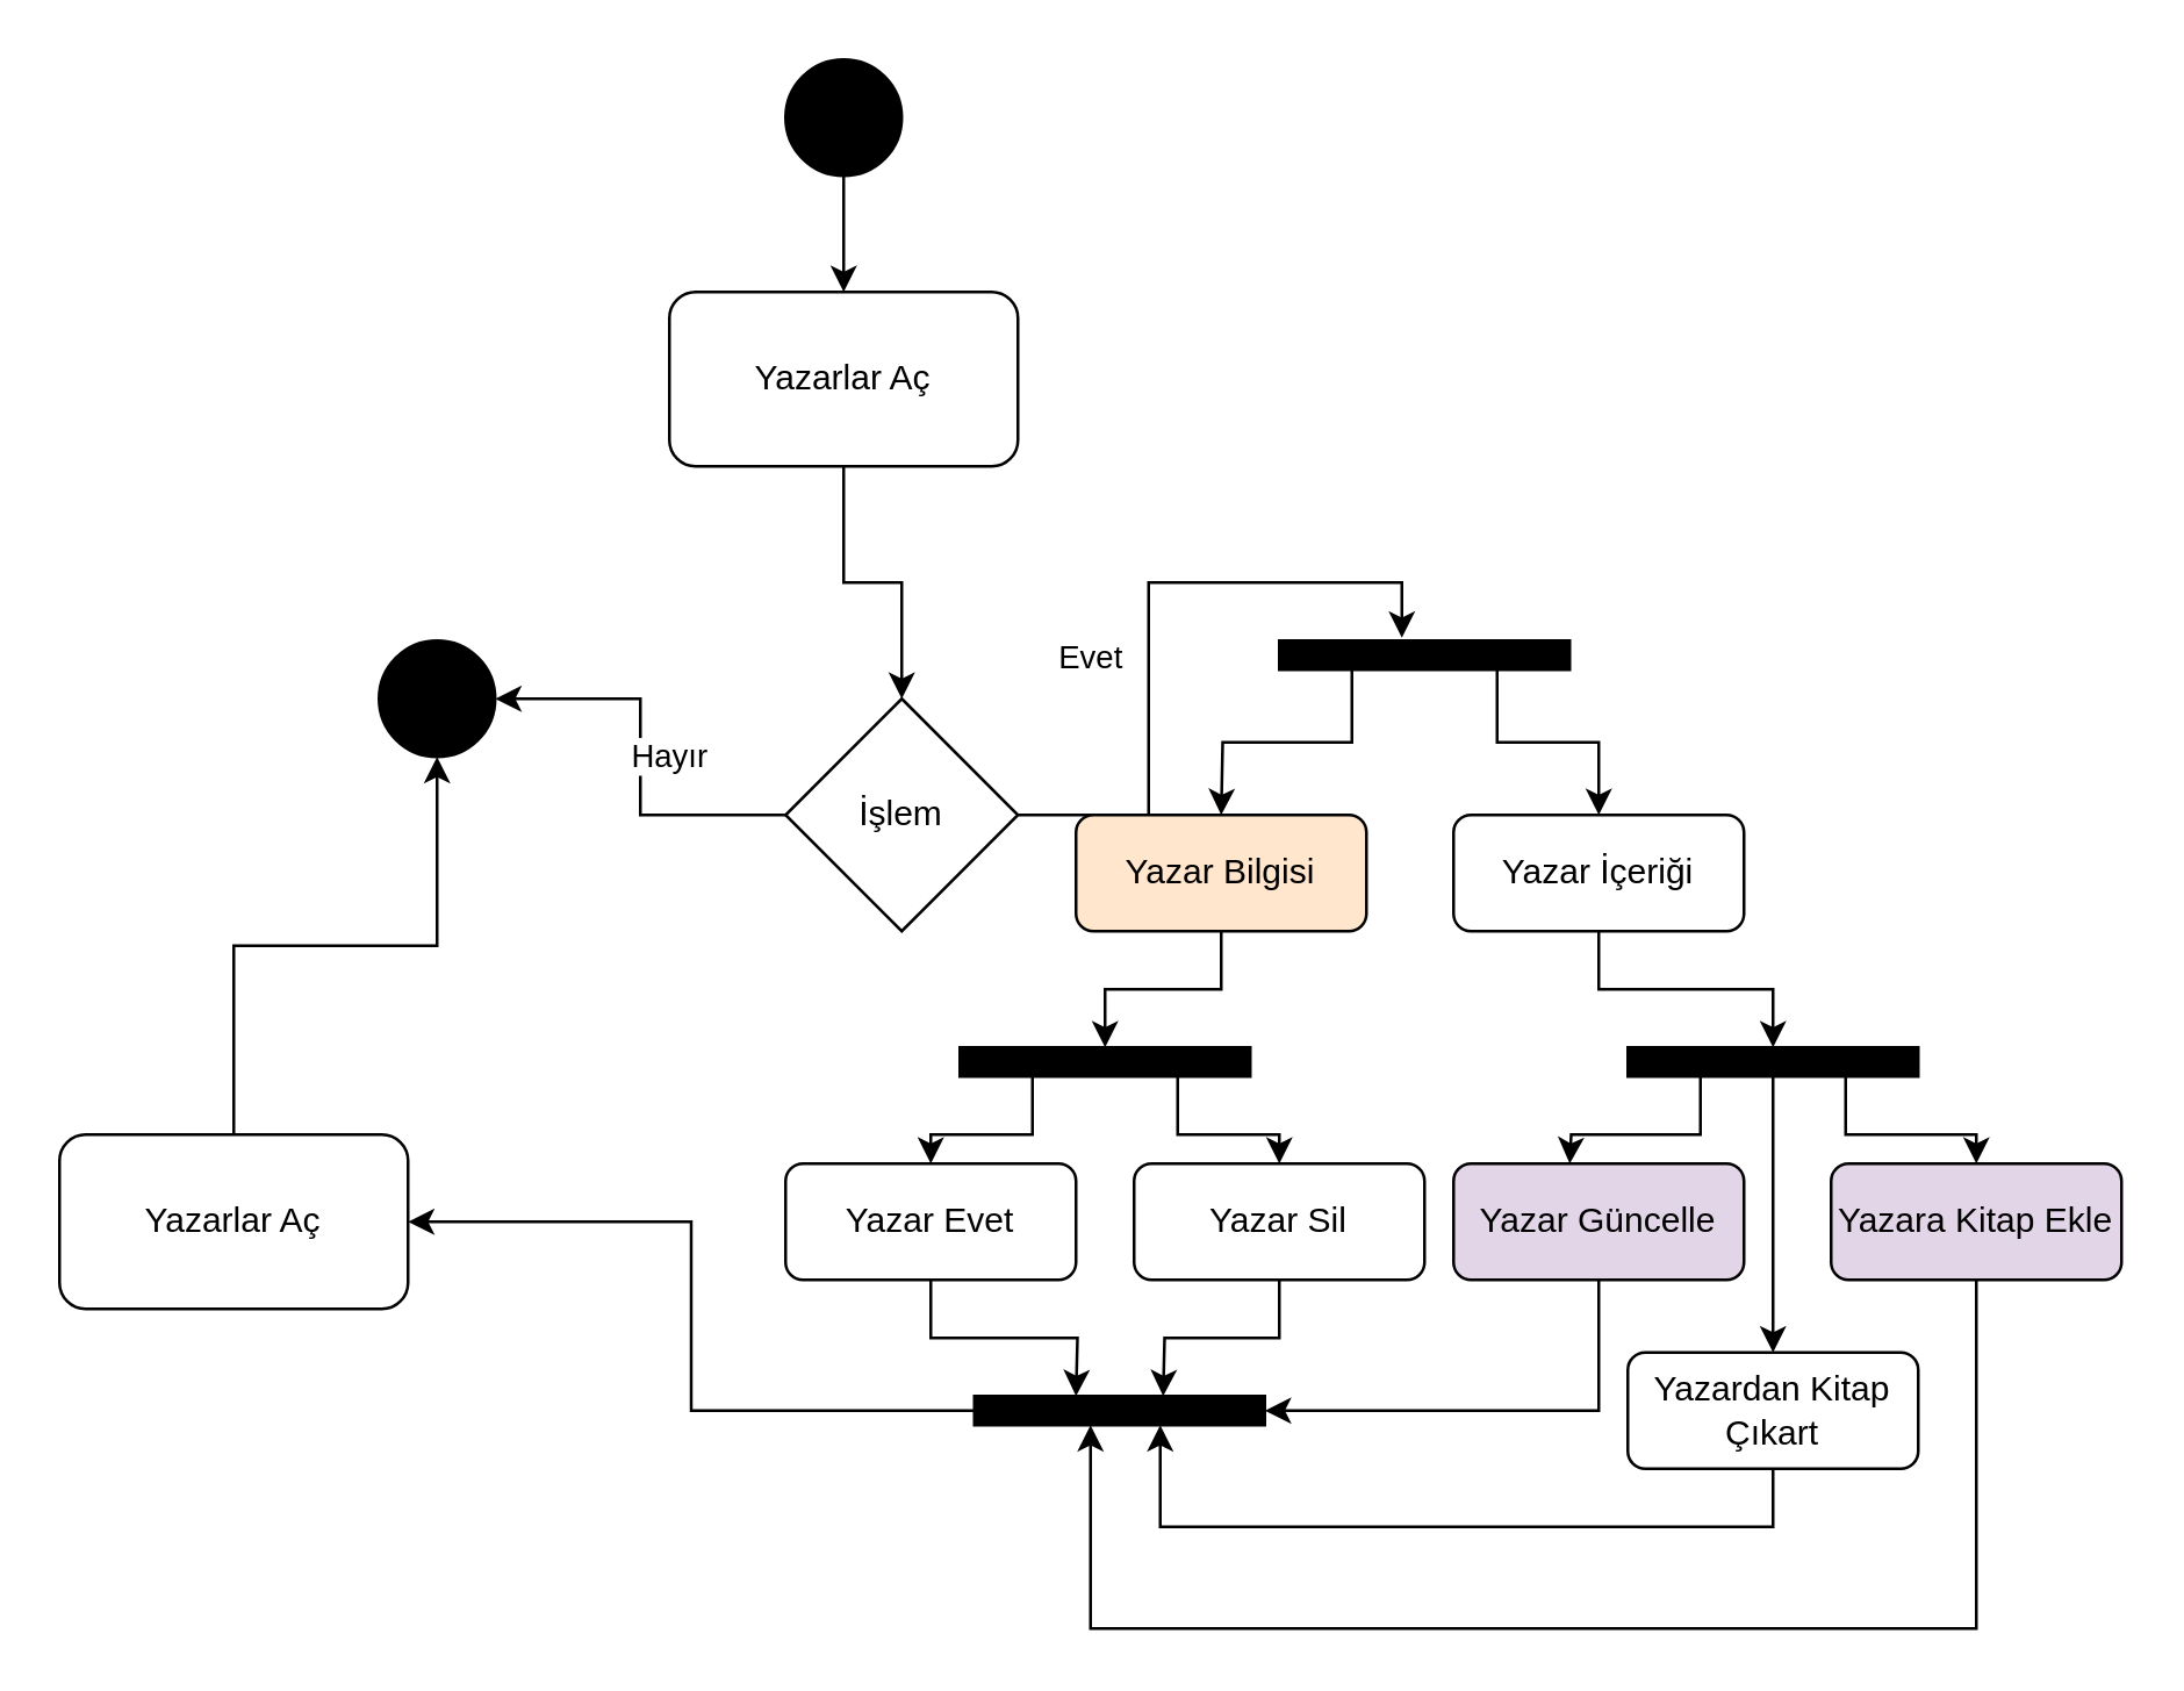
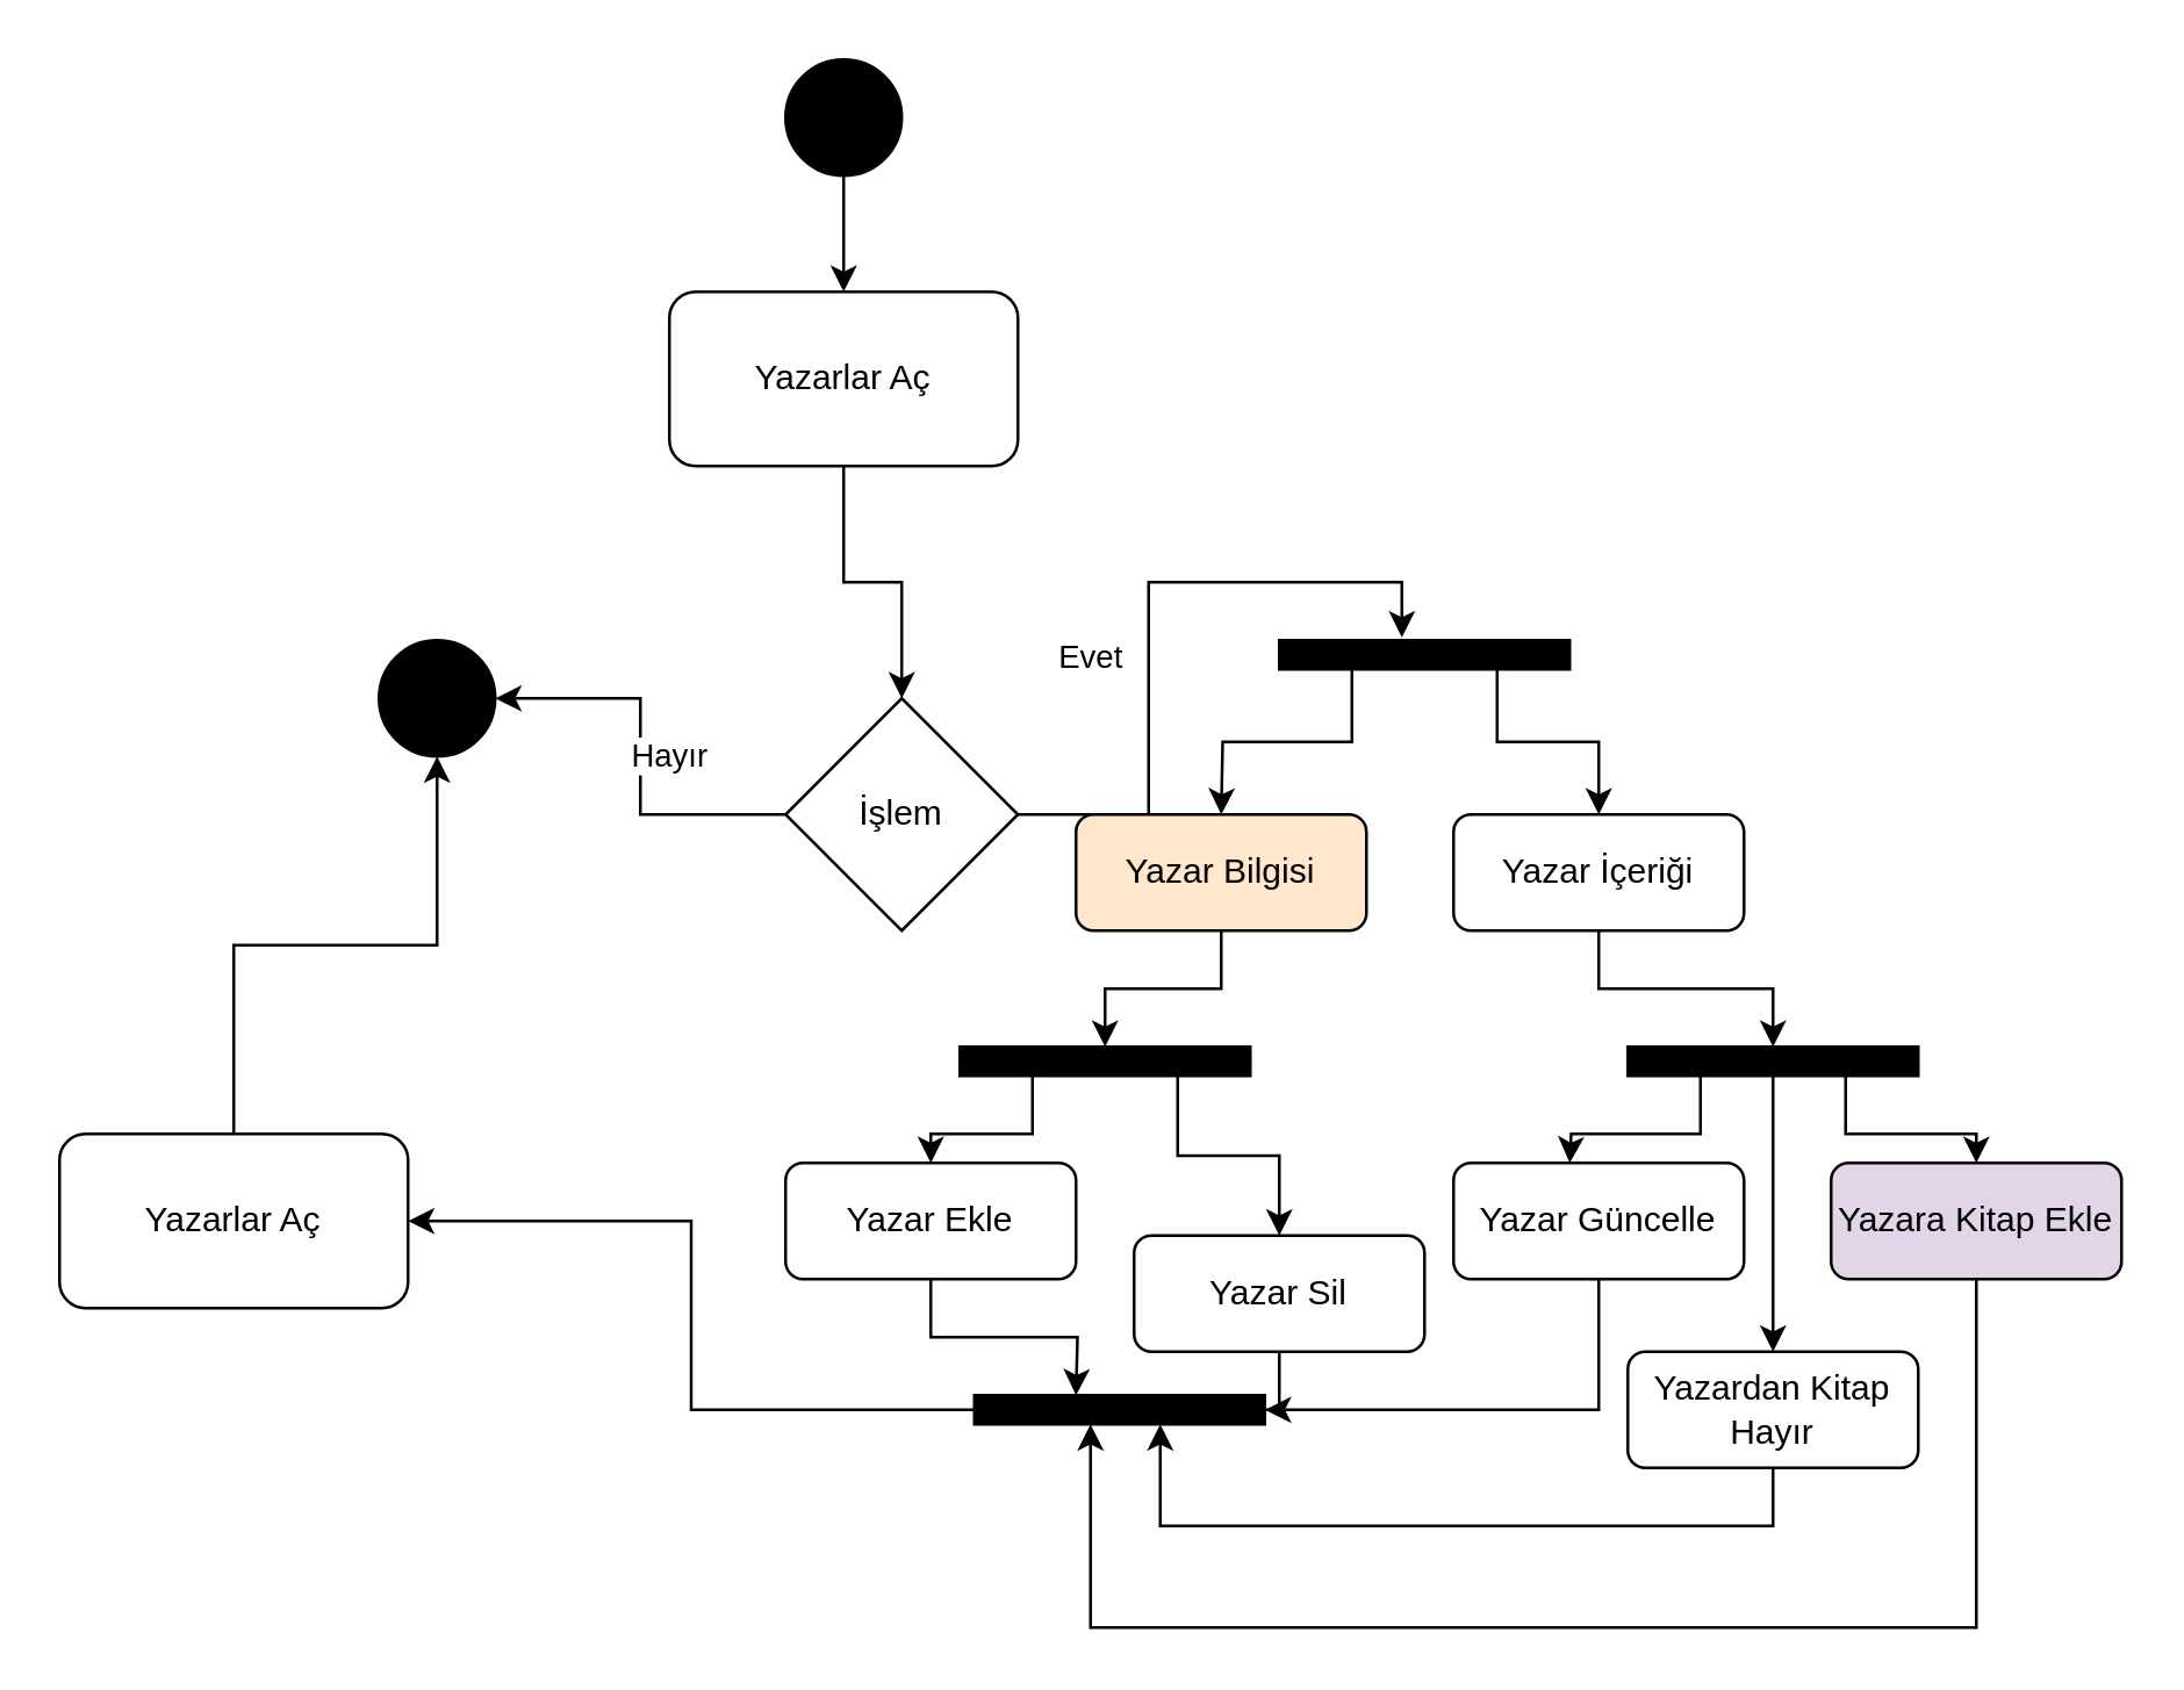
  <mxCell id="0" />
  <mxCell id="1" parent="0" />
  <mxCell id="2" style="edgeStyle=orthogonalEdgeStyle;rounded=0;orthogonalLoop=1;jettySize=auto;html=1;exitX=0.5;exitY=1;exitDx=0;exitDy=0;entryX=0.5;entryY=0;entryDx=0;entryDy=0;strokeColor=#000000;" edge="1" parent="1" source="3" target="5"><mxGeometry relative="1" as="geometry" /></mxCell>
  <mxCell id="3" value="" style="ellipse;whiteSpace=wrap;html=1;rounded=0;shadow=0;comic=0;labelBackgroundColor=none;strokeWidth=1;fillColor=#000000;fontFamily=Verdana;fontSize=12;align=center;" parent="1" vertex="1"><mxGeometry x="270" y="20" width="40" height="40" as="geometry" /></mxCell>
  <mxCell id="4" style="edgeStyle=orthogonalEdgeStyle;rounded=0;orthogonalLoop=1;jettySize=auto;html=1;exitX=0.5;exitY=1;exitDx=0;exitDy=0;strokeColor=#000000;" edge="1" parent="1" source="5" target="8"><mxGeometry relative="1" as="geometry" /></mxCell>
  <mxCell id="5" value="Yazarlar Aç" style="rounded=1;whiteSpace=wrap;html=1;" vertex="1" parent="1"><mxGeometry x="230" y="100" width="120" height="60" as="geometry" /></mxCell>
  <mxCell id="6" value="Evet" style="edgeStyle=orthogonalEdgeStyle;rounded=0;orthogonalLoop=1;jettySize=auto;html=1;exitX=1;exitY=0.5;exitDx=0;exitDy=0;strokeColor=#000000;entryX=0.422;entryY=-0.1;entryDx=0;entryDy=0;entryPerimeter=0;" edge="1" parent="1" source="8" target="11"><mxGeometry x="-0.143" y="20" relative="1" as="geometry"><mxPoint x="430" y="240" as="targetPoint" /><mxPoint as="offset" /></mxGeometry></mxCell>
  <mxCell id="7" value="Hayır" style="edgeStyle=orthogonalEdgeStyle;rounded=0;orthogonalLoop=1;jettySize=auto;html=1;exitX=0;exitY=0.5;exitDx=0;exitDy=0;strokeColor=#000000;entryX=1;entryY=0.5;entryDx=0;entryDy=0;" edge="1" parent="1" source="8" target="12"><mxGeometry y="-10" relative="1" as="geometry"><mxPoint x="190" y="240" as="targetPoint" /><mxPoint as="offset" /></mxGeometry></mxCell>
  <mxCell id="8" value="İşlem" style="rhombus;whiteSpace=wrap;html=1;" vertex="1" parent="1"><mxGeometry x="270" y="240" width="80" height="80" as="geometry" /></mxCell>
  <mxCell id="9" style="edgeStyle=orthogonalEdgeStyle;rounded=0;orthogonalLoop=1;jettySize=auto;html=1;exitX=0.25;exitY=1;exitDx=0;exitDy=0;strokeColor=#000000;" edge="1" parent="1" source="11"><mxGeometry relative="1" as="geometry"><mxPoint x="420" y="280" as="targetPoint" /></mxGeometry></mxCell>
  <mxCell id="10" style="edgeStyle=orthogonalEdgeStyle;rounded=0;orthogonalLoop=1;jettySize=auto;html=1;exitX=0.75;exitY=1;exitDx=0;exitDy=0;entryX=0.5;entryY=0;entryDx=0;entryDy=0;strokeColor=#000000;" edge="1" parent="1" source="11" target="16"><mxGeometry relative="1" as="geometry" /></mxCell>
  <mxCell id="11" value="" style="whiteSpace=wrap;html=1;rounded=0;shadow=0;comic=0;labelBackgroundColor=none;strokeWidth=1;fontFamily=Verdana;fontSize=12;align=center;rotation=0;fillColor=#000000;" vertex="1" parent="1"><mxGeometry x="440" y="220" width="100" height="10" as="geometry" /></mxCell>
  <mxCell id="12" value="" style="ellipse;whiteSpace=wrap;html=1;rounded=0;shadow=0;comic=0;labelBackgroundColor=none;strokeWidth=1;fillColor=#000000;fontFamily=Verdana;fontSize=12;align=center;" vertex="1" parent="1"><mxGeometry x="130" y="220" width="40" height="40" as="geometry" /></mxCell>
  <mxCell id="13" style="edgeStyle=orthogonalEdgeStyle;rounded=0;orthogonalLoop=1;jettySize=auto;html=1;exitX=0.5;exitY=1;exitDx=0;exitDy=0;entryX=0.5;entryY=0;entryDx=0;entryDy=0;strokeColor=#000000;" edge="1" parent="1" source="14" target="19"><mxGeometry relative="1" as="geometry" /></mxCell>
  <mxCell id="14" value="Yazar Bilgisi" style="rounded=1;whiteSpace=wrap;html=1;fillColor=#ffe6cc;" vertex="1" parent="1"><mxGeometry x="370" y="280" width="100" height="40" as="geometry" /></mxCell>
  <mxCell id="15" style="edgeStyle=orthogonalEdgeStyle;rounded=0;orthogonalLoop=1;jettySize=auto;html=1;exitX=0.5;exitY=1;exitDx=0;exitDy=0;entryX=0.5;entryY=0;entryDx=0;entryDy=0;strokeColor=#000000;" edge="1" parent="1" source="16" target="31"><mxGeometry relative="1" as="geometry" /></mxCell>
  <mxCell id="16" value="Yazar İçeriği" style="rounded=1;whiteSpace=wrap;html=1;" vertex="1" parent="1"><mxGeometry x="500" y="280" width="100" height="40" as="geometry" /></mxCell>
  <mxCell id="17" style="edgeStyle=orthogonalEdgeStyle;rounded=0;orthogonalLoop=1;jettySize=auto;html=1;exitX=0.25;exitY=1;exitDx=0;exitDy=0;strokeColor=#000000;entryX=0.5;entryY=0;entryDx=0;entryDy=0;" edge="1" parent="1" source="19" target="21"><mxGeometry relative="1" as="geometry"><mxPoint x="330" y="420" as="targetPoint" /></mxGeometry></mxCell>
  <mxCell id="18" style="edgeStyle=orthogonalEdgeStyle;rounded=0;orthogonalLoop=1;jettySize=auto;html=1;exitX=0.75;exitY=1;exitDx=0;exitDy=0;entryX=0.5;entryY=0;entryDx=0;entryDy=0;strokeColor=#000000;" edge="1" parent="1" source="19" target="23"><mxGeometry relative="1" as="geometry" /></mxCell>
  <mxCell id="19" value="" style="whiteSpace=wrap;html=1;rounded=0;shadow=0;comic=0;labelBackgroundColor=none;strokeWidth=1;fontFamily=Verdana;fontSize=12;align=center;rotation=0;fillColor=#000000;" vertex="1" parent="1"><mxGeometry x="330" y="360" width="100" height="10" as="geometry" /></mxCell>
  <mxCell id="20" style="edgeStyle=orthogonalEdgeStyle;rounded=0;orthogonalLoop=1;jettySize=auto;html=1;exitX=0.5;exitY=1;exitDx=0;exitDy=0;strokeColor=#000000;" edge="1" parent="1" source="21"><mxGeometry relative="1" as="geometry"><mxPoint x="370" y="480" as="targetPoint" /></mxGeometry></mxCell>
- <mxCell id="21" value="Yazar Evet" style="rounded=1;whiteSpace=wrap;html=1;" vertex="1" parent="1"><mxGeometry x="270" y="400" width="100" height="40" as="geometry" /></mxCell>
+ <mxCell id="21" value="Yazar Ekle" style="rounded=1;whiteSpace=wrap;html=1;" vertex="1" parent="1"><mxGeometry x="270" y="400" width="100" height="40" as="geometry" /></mxCell>
  <mxCell id="22" style="edgeStyle=orthogonalEdgeStyle;rounded=0;orthogonalLoop=1;jettySize=auto;html=1;exitX=0.5;exitY=1;exitDx=0;exitDy=0;strokeColor=#000000;" edge="1" parent="1" source="23"><mxGeometry relative="1" as="geometry"><mxPoint x="400" y="480" as="targetPoint" /></mxGeometry></mxCell>
- <mxCell id="23" value="Yazar Sil" style="rounded=1;whiteSpace=wrap;html=1;" vertex="1" parent="1"><mxGeometry x="390" y="400" width="100" height="40" as="geometry" /></mxCell>
+ <mxCell id="23" value="Yazar Sil" style="rounded=1;whiteSpace=wrap;html=1;" vertex="1" parent="1"><mxGeometry x="390" y="425" width="100" height="40" as="geometry" /></mxCell>
  <mxCell id="24" style="edgeStyle=orthogonalEdgeStyle;rounded=0;orthogonalLoop=1;jettySize=auto;html=1;strokeColor=#000000;entryX=1;entryY=0.5;entryDx=0;entryDy=0;" edge="1" parent="1" source="25" target="27"><mxGeometry relative="1" as="geometry"><mxPoint x="170" y="420" as="targetPoint" /></mxGeometry></mxCell>
  <mxCell id="25" value="" style="whiteSpace=wrap;html=1;rounded=0;shadow=0;comic=0;labelBackgroundColor=none;strokeWidth=1;fontFamily=Verdana;fontSize=12;align=center;rotation=0;fillColor=#000000;" vertex="1" parent="1"><mxGeometry x="335" y="480" width="100" height="10" as="geometry" /></mxCell>
  <mxCell id="26" style="edgeStyle=orthogonalEdgeStyle;rounded=0;orthogonalLoop=1;jettySize=auto;html=1;strokeColor=#000000;" edge="1" parent="1" source="27" target="12"><mxGeometry relative="1" as="geometry" /></mxCell>
  <mxCell id="27" value="Yazarlar Aç" style="rounded=1;whiteSpace=wrap;html=1;" vertex="1" parent="1"><mxGeometry x="20" y="390" width="120" height="60" as="geometry" /></mxCell>
  <mxCell id="28" style="edgeStyle=orthogonalEdgeStyle;rounded=0;orthogonalLoop=1;jettySize=auto;html=1;exitX=0.25;exitY=1;exitDx=0;exitDy=0;strokeColor=#000000;" edge="1" parent="1" source="31"><mxGeometry relative="1" as="geometry"><mxPoint x="540" y="400" as="targetPoint" /></mxGeometry></mxCell>
  <mxCell id="29" style="edgeStyle=orthogonalEdgeStyle;rounded=0;orthogonalLoop=1;jettySize=auto;html=1;exitX=0.75;exitY=1;exitDx=0;exitDy=0;entryX=0.5;entryY=0;entryDx=0;entryDy=0;strokeColor=#000000;" edge="1" parent="1" source="31" target="35"><mxGeometry relative="1" as="geometry" /></mxCell>
  <mxCell id="30" style="edgeStyle=orthogonalEdgeStyle;rounded=0;orthogonalLoop=1;jettySize=auto;html=1;exitX=0.5;exitY=1;exitDx=0;exitDy=0;entryX=0.5;entryY=0;entryDx=0;entryDy=0;strokeColor=#000000;" edge="1" parent="1" source="31" target="37"><mxGeometry relative="1" as="geometry" /></mxCell>
  <mxCell id="31" value="" style="whiteSpace=wrap;html=1;rounded=0;shadow=0;comic=0;labelBackgroundColor=none;strokeWidth=1;fontFamily=Verdana;fontSize=12;align=center;rotation=0;fillColor=#000000;" vertex="1" parent="1"><mxGeometry x="560" y="360" width="100" height="10" as="geometry" /></mxCell>
  <mxCell id="32" style="edgeStyle=orthogonalEdgeStyle;rounded=0;orthogonalLoop=1;jettySize=auto;html=1;exitX=0.5;exitY=1;exitDx=0;exitDy=0;entryX=1;entryY=0.5;entryDx=0;entryDy=0;strokeColor=#000000;" edge="1" parent="1" source="33" target="25"><mxGeometry relative="1" as="geometry" /></mxCell>
- <mxCell id="33" value="Yazar Güncelle" style="rounded=1;whiteSpace=wrap;html=1;fillColor=#e1d5e7;" vertex="1" parent="1"><mxGeometry x="500" y="400" width="100" height="40" as="geometry" /></mxCell>
+ <mxCell id="33" value="Yazar Güncelle" style="rounded=1;whiteSpace=wrap;html=1;" vertex="1" parent="1"><mxGeometry x="500" y="400" width="100" height="40" as="geometry" /></mxCell>
  <mxCell id="34" style="edgeStyle=orthogonalEdgeStyle;rounded=0;orthogonalLoop=1;jettySize=auto;html=1;exitX=0.5;exitY=1;exitDx=0;exitDy=0;entryX=0.4;entryY=1;entryDx=0;entryDy=0;entryPerimeter=0;strokeColor=#000000;" edge="1" parent="1" source="35" target="25"><mxGeometry relative="1" as="geometry"><Array as="points"><mxPoint x="680" y="560" /><mxPoint x="375" y="560" /></Array></mxGeometry></mxCell>
  <mxCell id="35" value="Yazara Kitap Ekle" style="rounded=1;whiteSpace=wrap;html=1;fillColor=#e1d5e7;" vertex="1" parent="1"><mxGeometry x="630" y="400" width="100" height="40" as="geometry" /></mxCell>
  <mxCell id="36" style="edgeStyle=orthogonalEdgeStyle;rounded=0;orthogonalLoop=1;jettySize=auto;html=1;exitX=0.5;exitY=1;exitDx=0;exitDy=0;entryX=0.64;entryY=1;entryDx=0;entryDy=0;entryPerimeter=0;strokeColor=#000000;" edge="1" parent="1" source="37" target="25"><mxGeometry relative="1" as="geometry" /></mxCell>
- <mxCell id="37" value="Yazardan Kitap Çıkart" style="rounded=1;whiteSpace=wrap;html=1;" vertex="1" parent="1"><mxGeometry x="560" y="465" width="100" height="40" as="geometry" /></mxCell>
+ <mxCell id="37" value="Yazardan Kitap Hayır" style="rounded=1;whiteSpace=wrap;html=1;" vertex="1" parent="1"><mxGeometry x="560" y="465" width="100" height="40" as="geometry" /></mxCell>
